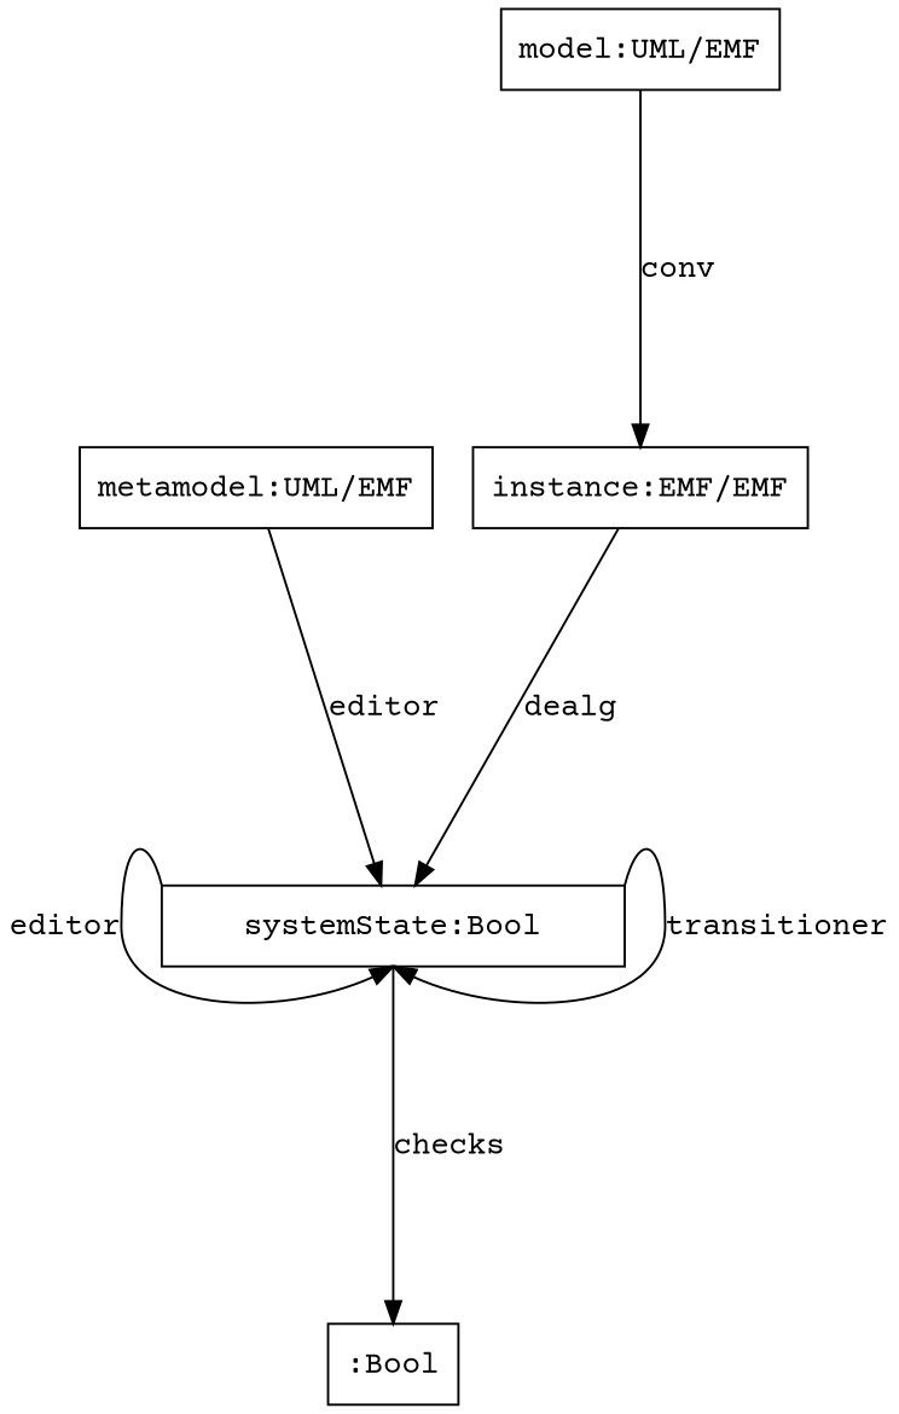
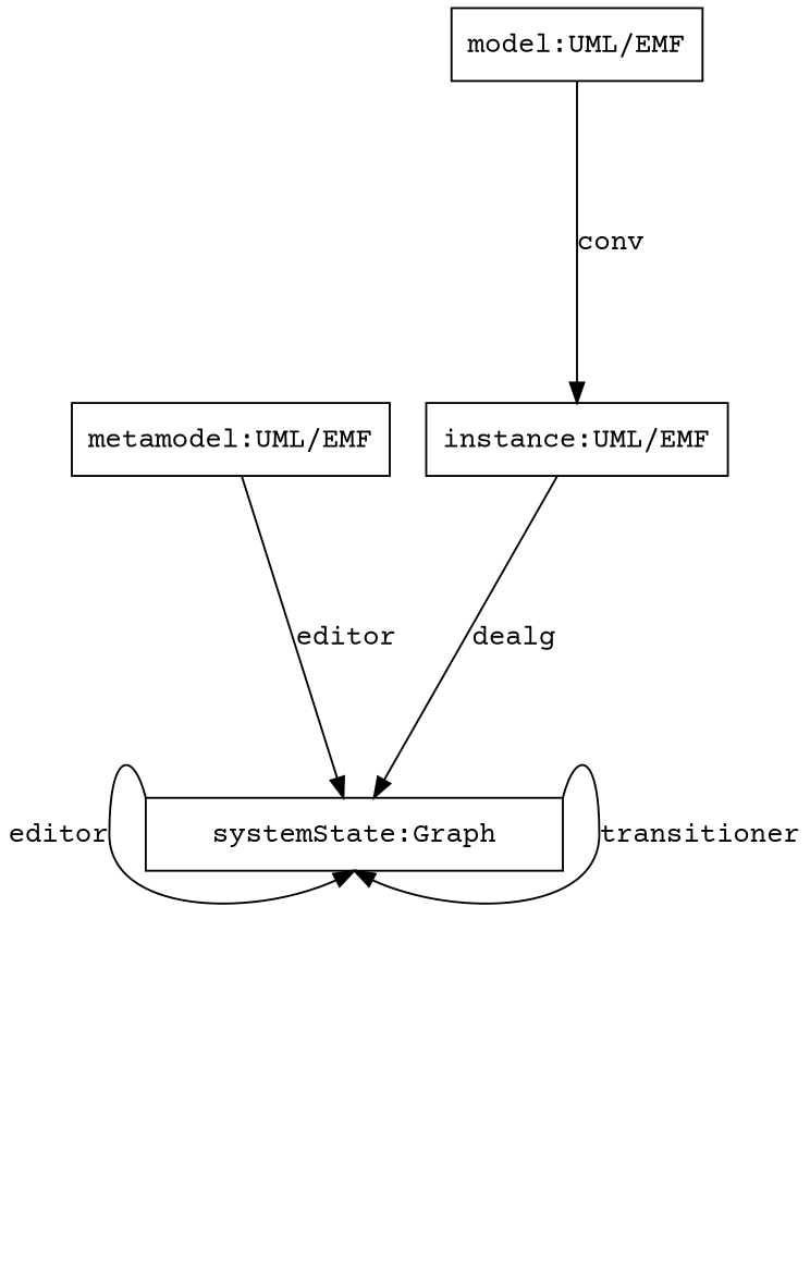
  digraph {
    fontname="Courier Prime"
    ranksep=2
    node [fontname="Courier Prime" shape=box]
    edge [fontname="Courier Prime"]
-   n1 [label="systemState:Bool"]
-   ":Bool"
+   n1 [label="   systemState:Graph   "]
    "metamodel:UML/EMF"
    "model:UML/EMF"
-   "instance:UML/EMF" [label="instance:EMF/EMF"]
+   "instance:UML/EMF"
    n1 -> n1 [headport=s label=editor tailport=nw]
    n1 -> n1 [headport=s label=transitioner tailport=ne]
-   n1 -> ":Bool" [label=checks]
    "metamodel:UML/EMF" -> n1 [label=editor]
    "model:UML/EMF" -> "instance:UML/EMF" [label=conv]
    "instance:UML/EMF" -> n1 [label=dealg]
  }
